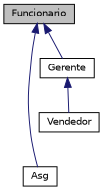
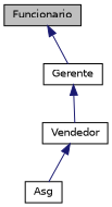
  digraph {
    node [color=black fillcolor=white fontname=Helvetica fontsize=10 shape=record style=filled]
    edge [color=midnightblue dir=back fontname=Helvetica fontsize=10 labelfontname=Helvetica labelfontsize=10 style=solid]
    n1 [fillcolor=grey75 fontcolor=black height=0.2 label=Funcionario width=0.4]
    n2 [height=0.2 label=Asg width=0.4]
    n3 [height=0.2 label=Gerente width=0.4]
    n4 [height=0.2 label=Vendedor width=0.4]
-   n1 -> n2
+   n4 -> n2
    n1 -> n3
    n3 -> n4
  }
